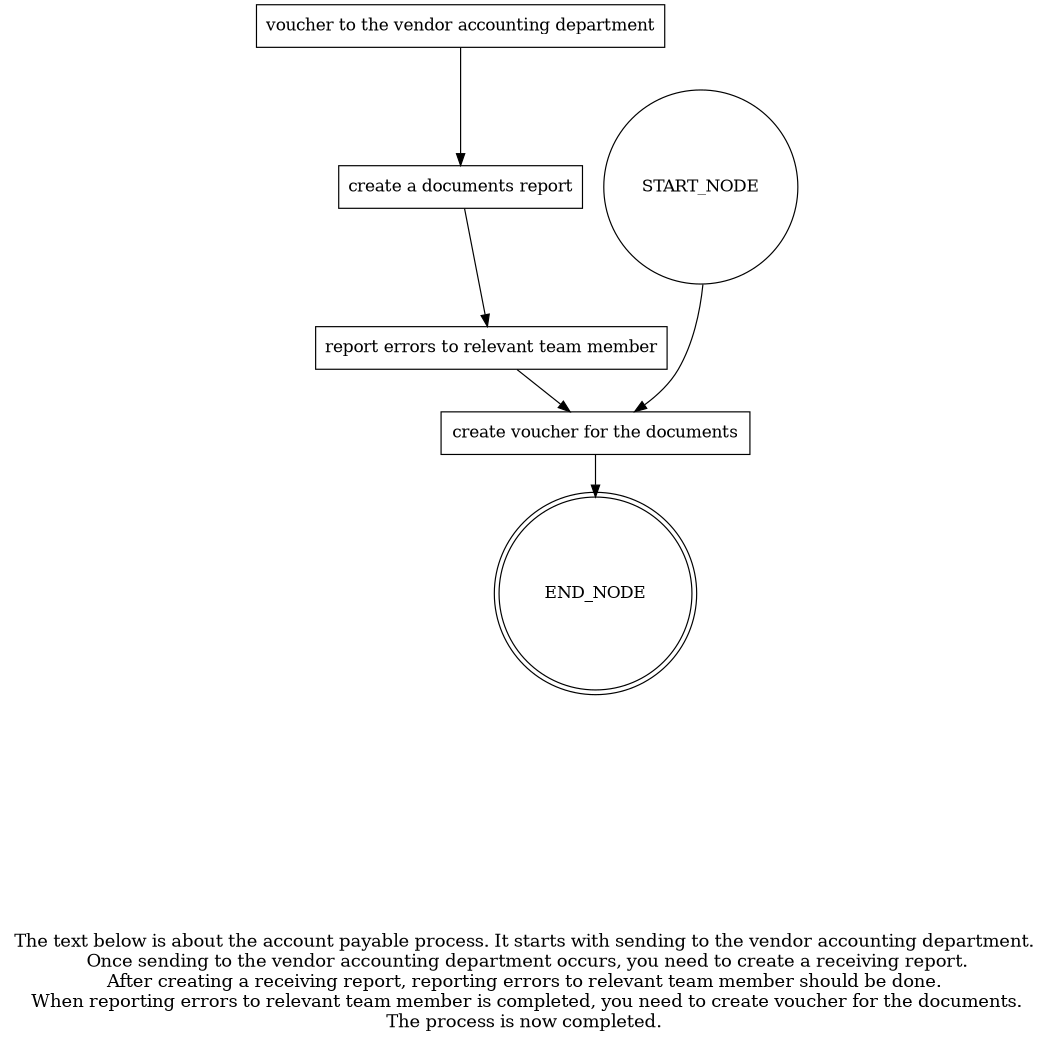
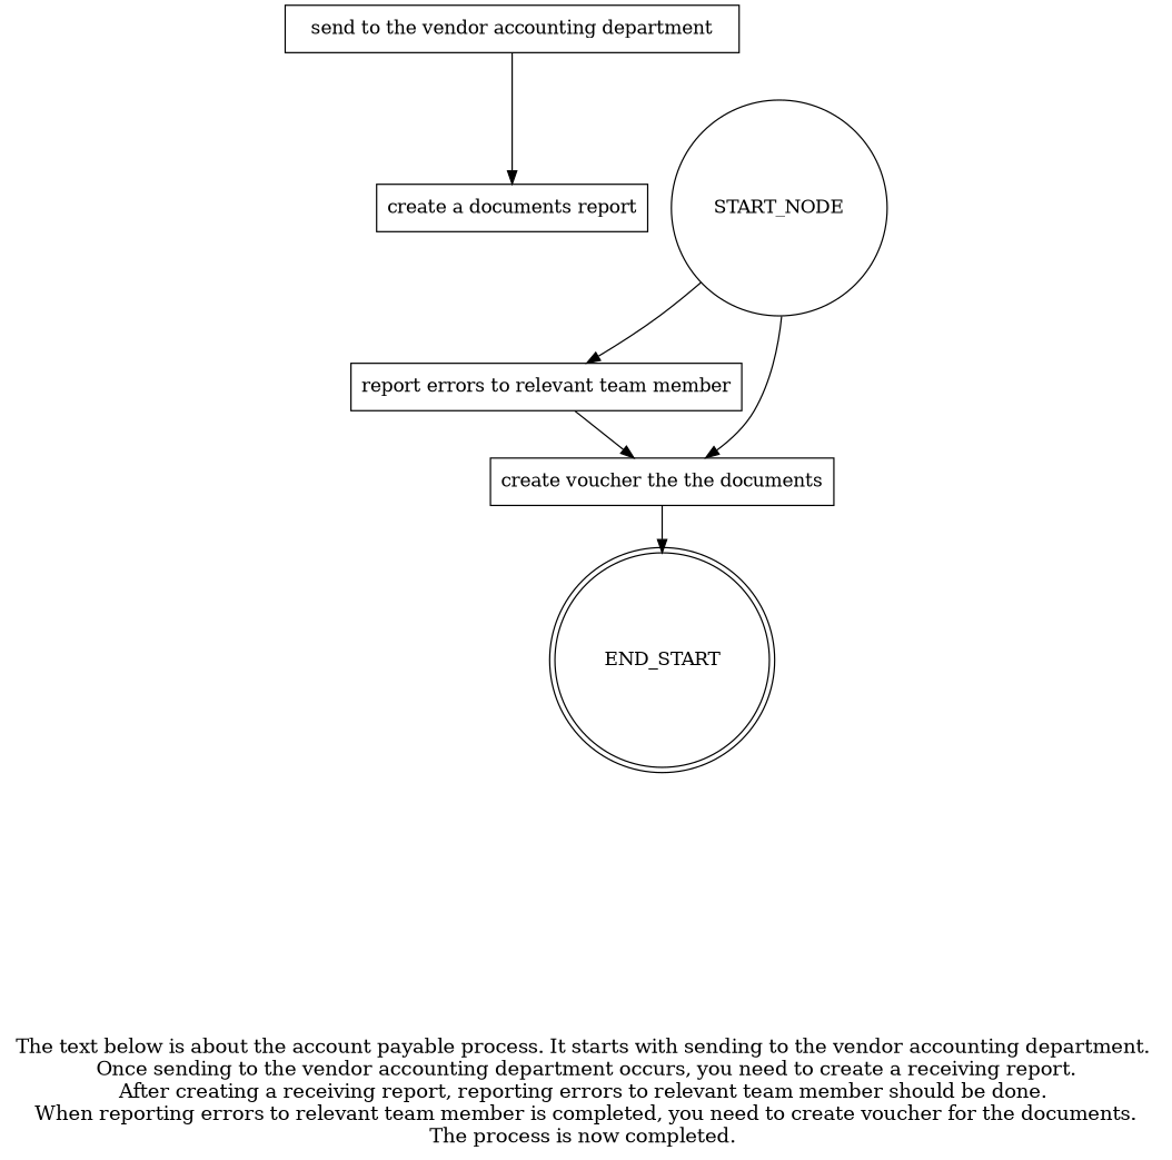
  digraph {
    fontsize=15
    label="\n\n\nThe text below is about the account payable process. It starts with sending to the vendor accounting department. \nOnce sending to the vendor accounting department occurs, you need to create a receiving report.\nAfter creating a receiving report, reporting errors to relevant team member should be done. \nWhen reporting errors to relevant team member is completed, you need to create voucher for the documents.\nThe process is now completed. \n"
    rankdir=TB
    node [shape=box]
-   "send to the vendor accounting department" [label="voucher to the vendor accounting department"]
+   "send to the vendor accounting department"
    n2 [label="create a documents report"]
    "report errors to relevant team member"
-   "create voucher for the documents"
-   END_NODE [shape=doublecircle width=0.2]
+   "create voucher for the documents" [label="create voucher the the documents"]
+   END_NODE [shape=doublecircle width=0.2 label=END_START]
    START_NODE [shape=circle width=0.3]
    subgraph sub_1 {
      "send to the vendor accounting department"
      n2
      "report errors to relevant team member"
      "create voucher for the documents"
    }
    "send to the vendor accounting department" -> n2
-   n2 -> "report errors to relevant team member"
+   START_NODE -> "report errors to relevant team member"
    "report errors to relevant team member" -> "create voucher for the documents"
    "create voucher for the documents" -> END_NODE
    START_NODE -> "create voucher for the documents"
  }
